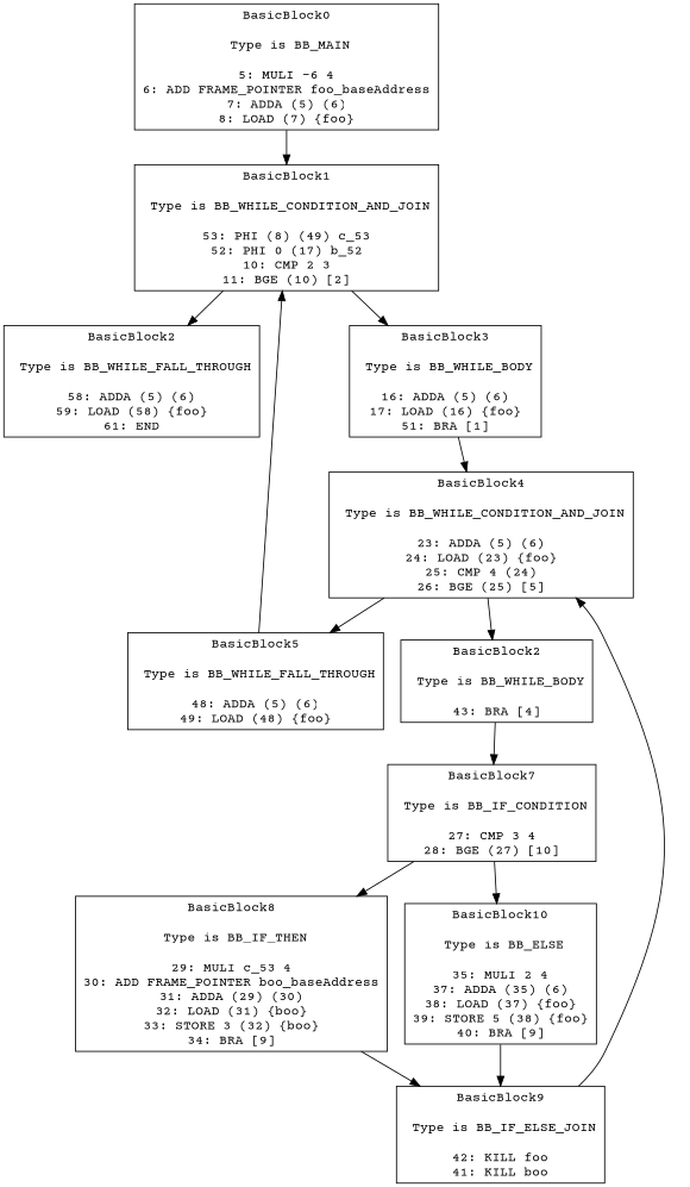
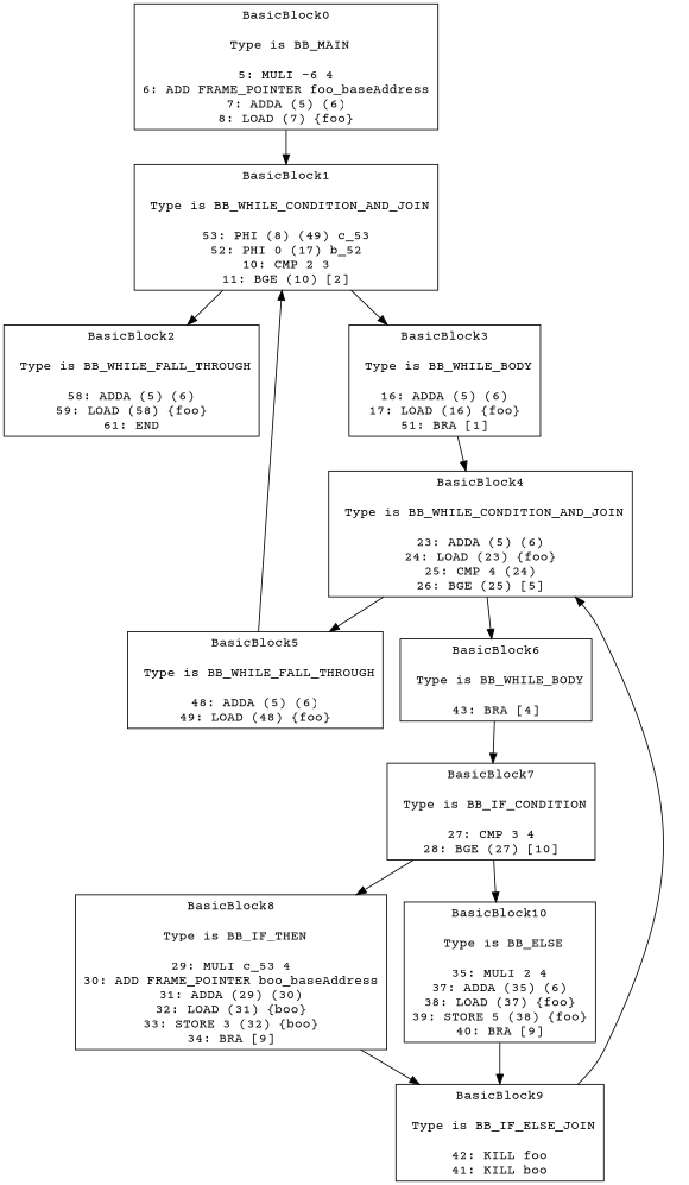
  digraph {
    fontname="Courier Prime"
    node [shape=box fontname="Courier Prime"]
    edge [fontname="Courier Prime"]
    n1 [label="BasicBlock0\n\n Type is BB_MAIN\n\n5: MULI -6 4\n6: ADD FRAME_POINTER foo_baseAddress\n7: ADDA (5) (6)\n8: LOAD (7) {foo}\n"]
    n2 [label="BasicBlock1\n\n Type is BB_WHILE_CONDITION_AND_JOIN\n\n53: PHI (8) (49) c_53\n52: PHI 0 (17) b_52\n10: CMP 2 3\n11: BGE (10) [2]\n"]
    n3 [label="BasicBlock2\n\n Type is BB_WHILE_FALL_THROUGH\n\n58: ADDA (5) (6)\n59: LOAD (58) {foo}\n61: END\n"]
    n4 [label="BasicBlock3\n\n Type is BB_WHILE_BODY\n\n16: ADDA (5) (6)\n17: LOAD (16) {foo}\n51: BRA [1]\n"]
    n5 [label="BasicBlock4\n\n Type is BB_WHILE_CONDITION_AND_JOIN\n\n23: ADDA (5) (6)\n24: LOAD (23) {foo}\n25: CMP 4 (24)\n26: BGE (25) [5]\n"]
    n6 [label="BasicBlock5\n\n Type is BB_WHILE_FALL_THROUGH\n\n48: ADDA (5) (6)\n49: LOAD (48) {foo}\n"]
-   n7 [label="BasicBlock2\n\n Type is BB_WHILE_BODY\n\n43: BRA [4]\n"]
+   n7 [label="BasicBlock6\n\n Type is BB_WHILE_BODY\n\n43: BRA [4]\n"]
    n8 [label="BasicBlock7\n\n Type is BB_IF_CONDITION\n\n27: CMP 3 4\n28: BGE (27) [10]\n"]
    n9 [label="BasicBlock8\n\n Type is BB_IF_THEN\n\n29: MULI c_53 4\n30: ADD FRAME_POINTER boo_baseAddress\n31: ADDA (29) (30)\n32: LOAD (31) {boo}\n33: STORE 3 (32) {boo}\n34: BRA [9]\n"]
    n10 [label="BasicBlock10\n\n Type is BB_ELSE\n\n35: MULI 2 4\n37: ADDA (35) (6)\n38: LOAD (37) {foo}\n39: STORE 5 (38) {foo}\n40: BRA [9]\n"]
    n11 [label="BasicBlock9\n\n Type is BB_IF_ELSE_JOIN\n\n42: KILL foo\n41: KILL boo\n"]
    n1 -> n2
    n2 -> n3
    n2 -> n4
    n4 -> n5
    n5 -> n6
    n5 -> n7
    n6 -> n2
    n7 -> n8
    n8 -> n9
    n8 -> n10
    n9 -> n11
    n10 -> n11
    n11 -> n5
  }
